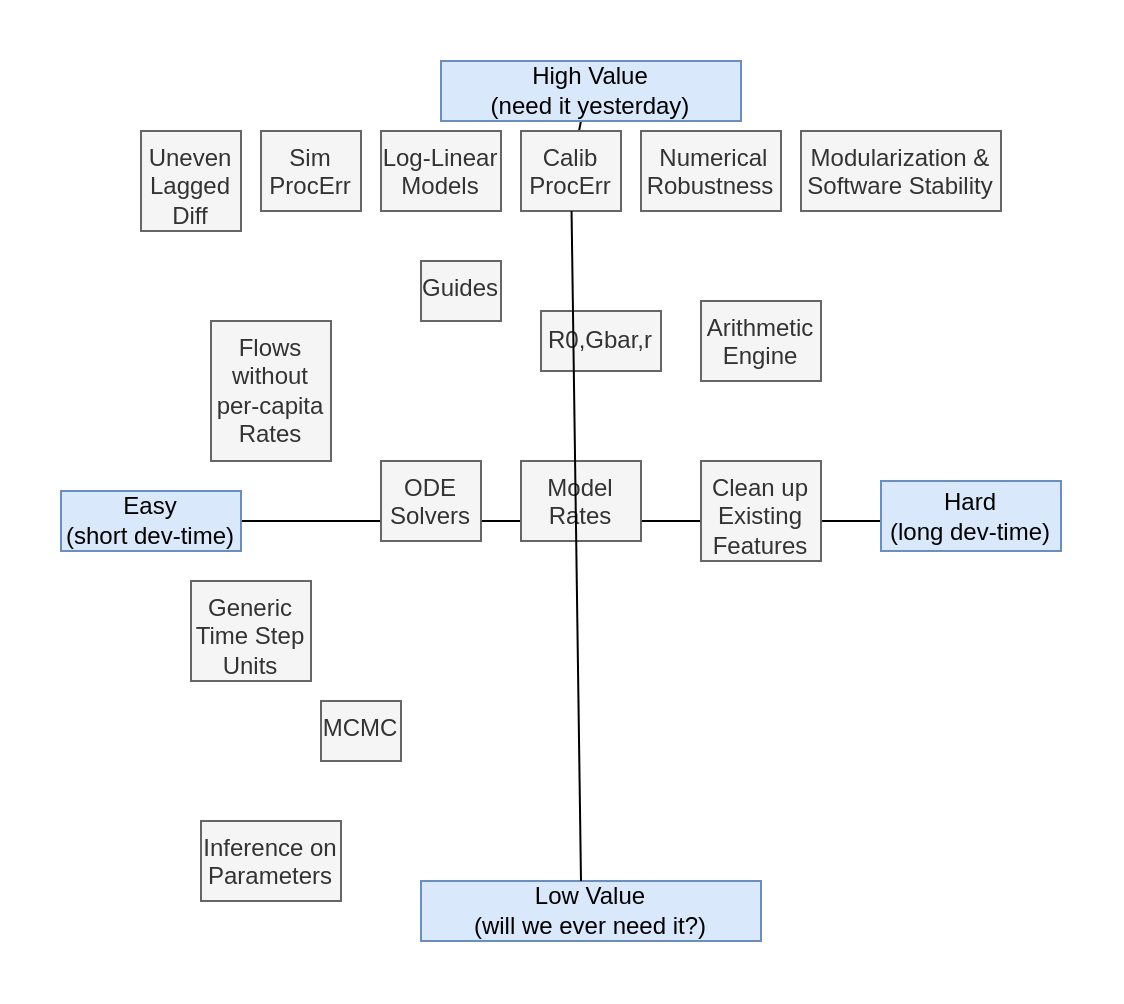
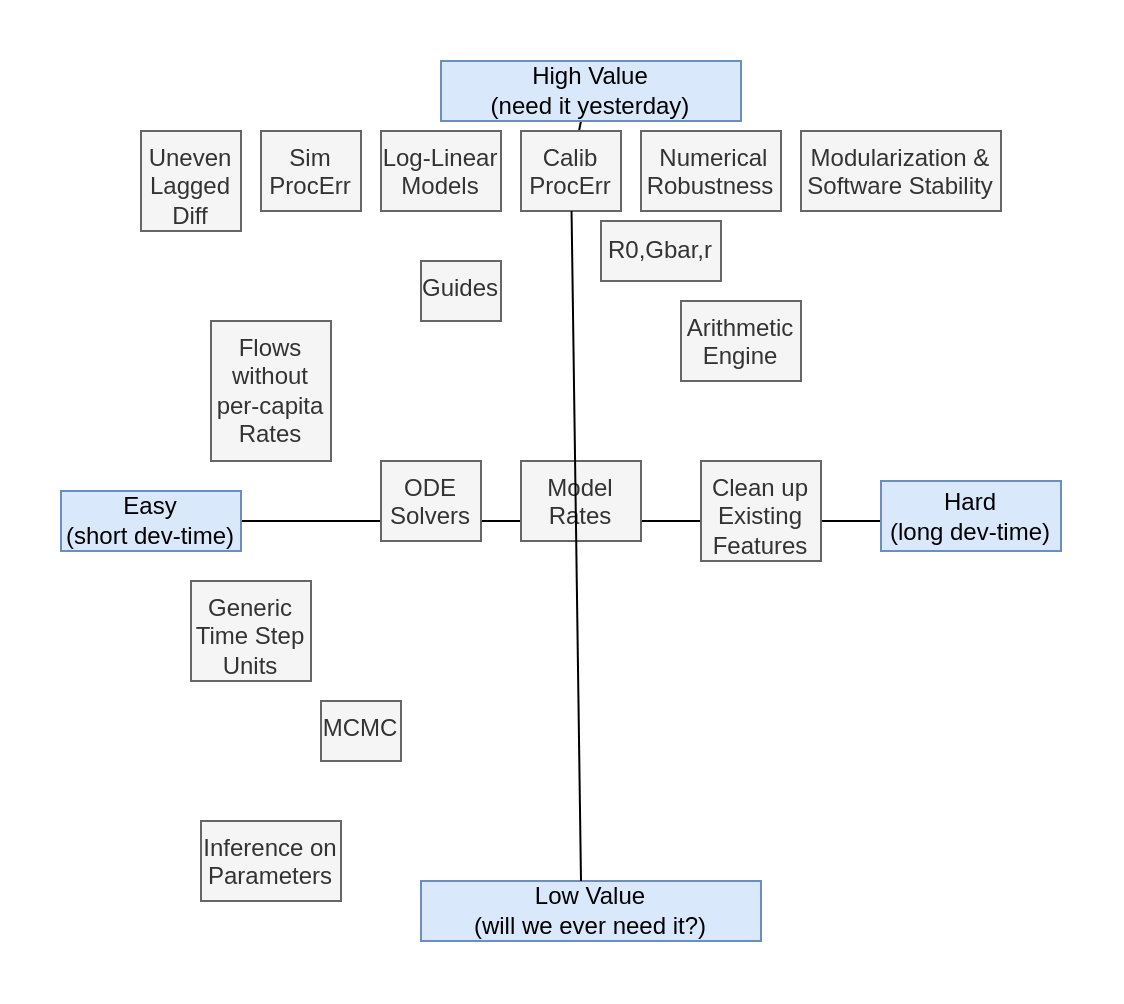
  <mxCell id="0" />
  <mxCell id="1" parent="0" />
  <mxCell id="2" value="" style="rounded=0;whiteSpace=wrap;html=1;strokeColor=none;" parent="1" vertex="1"><mxGeometry width="520" height="460" as="geometry" x="20" y="20" /></mxCell>
  <mxCell id="3" value="" style="endArrow=none;html=1;align=center;startArrow=none;" parent="1" source="24" edge="1"><mxGeometry width="50" height="50" relative="1" as="geometry"><mxPoint x="290" y="440" as="sourcePoint" /><mxPoint x="290" y="60" as="targetPoint" /></mxGeometry></mxCell>
  <mxCell id="4" value="" style="endArrow=none;html=1;align=center;" parent="1" target="5" edge="1"><mxGeometry width="50" height="50" relative="1" as="geometry"><mxPoint x="470" y="260" as="sourcePoint" /><mxPoint x="70" y="260" as="targetPoint" /></mxGeometry></mxCell>
  <mxCell id="5" value="Easy&lt;br&gt;(short dev-time)" style="text;html=1;strokeColor=#6c8ebf;fillColor=#dae8fc;align=center;verticalAlign=middle;whiteSpace=wrap;rounded=0;" parent="1" vertex="1"><mxGeometry x="30" y="245" width="90" height="30" as="geometry" /></mxCell>
  <mxCell id="6" value="Hard&lt;br&gt;(long dev-time)" style="text;html=1;strokeColor=#6c8ebf;fillColor=#dae8fc;align=center;verticalAlign=middle;whiteSpace=wrap;rounded=0;" parent="1" vertex="1"><mxGeometry x="440" y="240" width="90" height="35" as="geometry" /></mxCell>
  <mxCell id="7" value="High Value&lt;br&gt;(need it yesterday)" style="text;html=1;strokeColor=#6c8ebf;fillColor=#dae8fc;align=center;verticalAlign=middle;whiteSpace=wrap;rounded=0;" parent="1" vertex="1"><mxGeometry x="220" y="30" width="150" height="30" as="geometry" /></mxCell>
  <mxCell id="8" value="Low Value&lt;br&gt;(will we ever need it?)" style="text;html=1;strokeColor=#6c8ebf;fillColor=#dae8fc;align=center;verticalAlign=middle;whiteSpace=wrap;rounded=0;" parent="1" vertex="1"><mxGeometry x="210" y="440" width="170" height="30" as="geometry" /></mxCell>
- <mxCell id="9" value="Arithmetic Engine&lt;br&gt;" style="text;whiteSpace=wrap;html=1;fillColor=#f5f5f5;fontColor=#333333;strokeColor=#666666;align=center;" parent="1" vertex="1"><mxGeometry x="350" y="150" width="60" height="40" as="geometry" /></mxCell>
+ <mxCell id="9" value="Arithmetic Engine&lt;br&gt;" style="text;whiteSpace=wrap;html=1;fillColor=#f5f5f5;fontColor=#333333;strokeColor=#666666;align=center;" parent="1" vertex="1"><mxGeometry x="340" y="150" width="60" height="40" as="geometry" /></mxCell>
  <mxCell id="10" value="&amp;nbsp;Numerical Robustness" style="text;whiteSpace=wrap;html=1;fillColor=#f5f5f5;fontColor=#333333;strokeColor=#666666;align=center;" parent="1" vertex="1"><mxGeometry x="320" y="65" width="70" height="40" as="geometry" /></mxCell>
  <mxCell id="11" value="Inference on Parameters" style="text;whiteSpace=wrap;html=1;fillColor=#f5f5f5;fontColor=#333333;strokeColor=#666666;align=center;" parent="1" vertex="1"><mxGeometry x="100" y="410" width="70" height="40" as="geometry" /></mxCell>
  <mxCell id="12" value="Log-Linear Models" style="text;whiteSpace=wrap;html=1;fillColor=#f5f5f5;fontColor=#333333;strokeColor=#666666;align=center;" parent="1" vertex="1"><mxGeometry x="190" y="65" width="60" height="40" as="geometry" /></mxCell>
  <mxCell id="13" value="Sim ProcErr" style="text;whiteSpace=wrap;html=1;fillColor=#f5f5f5;fontColor=#333333;strokeColor=#666666;align=center;" parent="1" vertex="1"><mxGeometry x="130" y="65" width="50" height="40" as="geometry" /></mxCell>
  <mxCell id="14" value="Model Rates" style="text;whiteSpace=wrap;html=1;fillColor=#f5f5f5;fontColor=#333333;strokeColor=#666666;align=center;" parent="1" vertex="1"><mxGeometry x="260" y="230" width="60" height="40" as="geometry" /></mxCell>
  <mxCell id="15" value="ODE Solvers" style="text;whiteSpace=wrap;html=1;fillColor=#f5f5f5;fontColor=#333333;strokeColor=#666666;align=center;" parent="1" vertex="1"><mxGeometry x="190" y="230" width="50" height="40" as="geometry" /></mxCell>
- <mxCell id="16" value="R0,Gbar,r" style="text;html=1;strokeColor=#666666;fillColor=#f5f5f5;align=center;verticalAlign=middle;whiteSpace=wrap;rounded=0;fontColor=#333333;" parent="1" vertex="1"><mxGeometry x="270" y="155" width="60" height="30" as="geometry" /></mxCell>
+ <mxCell id="16" value="R0,Gbar,r" style="text;html=1;strokeColor=#666666;fillColor=#f5f5f5;align=center;verticalAlign=middle;whiteSpace=wrap;rounded=0;fontColor=#333333;" parent="1" vertex="1"><mxGeometry x="300" y="110" width="60" height="30" as="geometry" /></mxCell>
  <mxCell id="17" value="Generic Time Step Units" style="text;whiteSpace=wrap;html=1;fillColor=#f5f5f5;fontColor=#333333;strokeColor=#666666;align=center;" parent="1" vertex="1"><mxGeometry x="95" y="290" width="60" height="50" as="geometry" /></mxCell>
  <mxCell id="18" value="Flows without per-capita Rates" style="text;whiteSpace=wrap;html=1;fillColor=#f5f5f5;fontColor=#333333;strokeColor=#666666;align=center;" parent="1" vertex="1"><mxGeometry x="105" y="160" width="60" height="70" as="geometry" /></mxCell>
  <mxCell id="19" value="MCMC" style="text;whiteSpace=wrap;html=1;fillColor=#f5f5f5;fontColor=#333333;strokeColor=#666666;align=center;" parent="1" vertex="1"><mxGeometry x="160" y="350" width="40" height="30" as="geometry" /></mxCell>
  <mxCell id="20" value="Uneven Lagged Diff" style="text;whiteSpace=wrap;html=1;fillColor=#f5f5f5;fontColor=#333333;strokeColor=#666666;align=center;" parent="1" vertex="1"><mxGeometry x="70" y="65" width="50" height="50" as="geometry" /></mxCell>
  <mxCell id="21" value="Modularization &amp;amp; Software Stability" style="text;whiteSpace=wrap;html=1;fillColor=#f5f5f5;fontColor=#333333;strokeColor=#666666;align=center;" parent="1" vertex="1"><mxGeometry x="400" y="65" width="100" height="40" as="geometry" /></mxCell>
  <mxCell id="22" value="Clean up Existing Features" style="text;whiteSpace=wrap;html=1;fillColor=#f5f5f5;fontColor=#333333;strokeColor=#666666;align=center;" parent="1" vertex="1"><mxGeometry x="350" y="230" width="60" height="50" as="geometry" /></mxCell>
  <mxCell id="23" value="Guides" style="text;whiteSpace=wrap;html=1;fillColor=#f5f5f5;fontColor=#333333;strokeColor=#666666;align=center;" parent="1" vertex="1"><mxGeometry x="210" y="130" width="40" height="30" as="geometry" /></mxCell>
  <mxCell id="24" value="Calib&lt;br&gt;ProcErr" style="text;whiteSpace=wrap;html=1;fillColor=#f5f5f5;fontColor=#333333;strokeColor=#666666;align=center;" parent="1" vertex="1"><mxGeometry x="260" y="65" width="50" height="40" as="geometry" /></mxCell>
  <mxCell id="25" value="" style="endArrow=none;html=1;align=center;" parent="1" target="24" edge="1"><mxGeometry width="50" height="50" relative="1" as="geometry"><mxPoint x="290" y="440" as="sourcePoint" /><mxPoint x="290" y="60" as="targetPoint" /></mxGeometry></mxCell>
